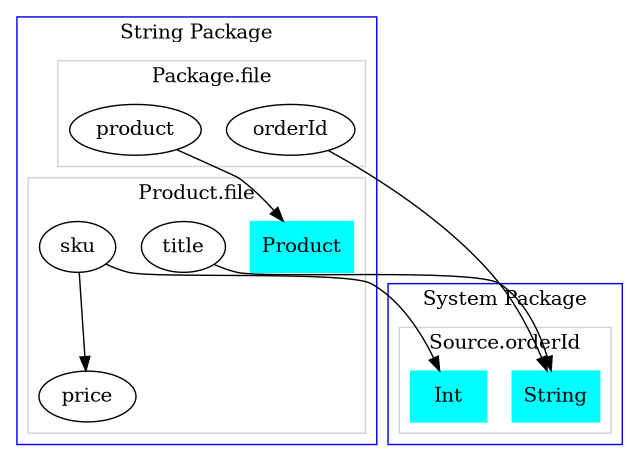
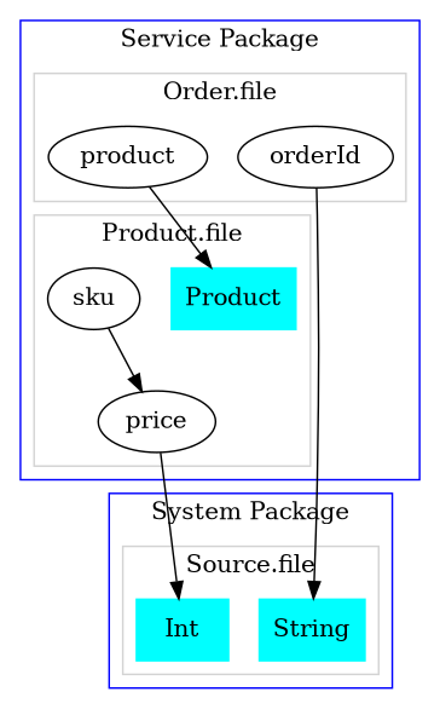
  digraph {
    Product [color=cyan shape=box style=filled]
    sku
    price
-   title
    orderId
    product
    String [color=cyan shape=box style=filled]
    Int [color=cyan shape=box style=filled]
    subgraph cluster_1 {
      color=blue
-     label="String Package"
+     label="Service Package"
      style=tab
      subgraph cluster_2 {
        color=lightgrey
        label="Product.file"
        style=tab
        Product
        sku
        price
-       title
      }
      subgraph cluster_3 {
        color=lightgrey
-       label="Package.file"
+       label="Order.file"
        style=tab
        orderId
        product
      }
    }
    subgraph cluster_4 {
      color=blue
      label="System Package"
      style=tab
      subgraph cluster_5 {
        color=lightgrey
-       label="Source.orderId"
+       label="Source.file"
        style=tab
        String
        Int
      }
    }
    sku -> price
-   sku -> Int
-   title -> String
+   price -> Int
    orderId -> String
    product -> Product
  }
